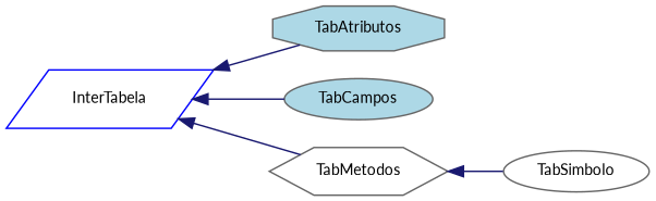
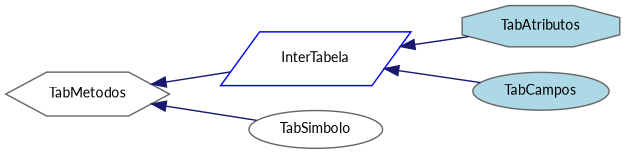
  digraph {
    fontname=Lato
    rankdir=LR
    node [color=gray40 fillcolor=white fontname=Lato fontsize=10 shape=ellipse style=filled]
    edge [color=midnightblue dir=back fontname=Lato fontsize=10 labelfontname=Helvetica labelfontsize=10 style=solid]
    n1 [color=blue height=0.2 label=InterTabela shape=parallelogram width=0.4]
    n2 [fillcolor=lightblue height=0.2 label=TabAtributos shape=octagon width=0.4]
    n3 [fillcolor=lightblue height=0.2 label=TabCampos width=0.4]
    n4 [height=0.2 label=TabMetodos shape=hexagon width=0.4]
    n5 [height=0.2 label=TabSimbolo width=0.4]
    n1 -> n2
    n1 -> n3
-   n1 -> n4
+   n4 -> n1
    n4 -> n5
  }
